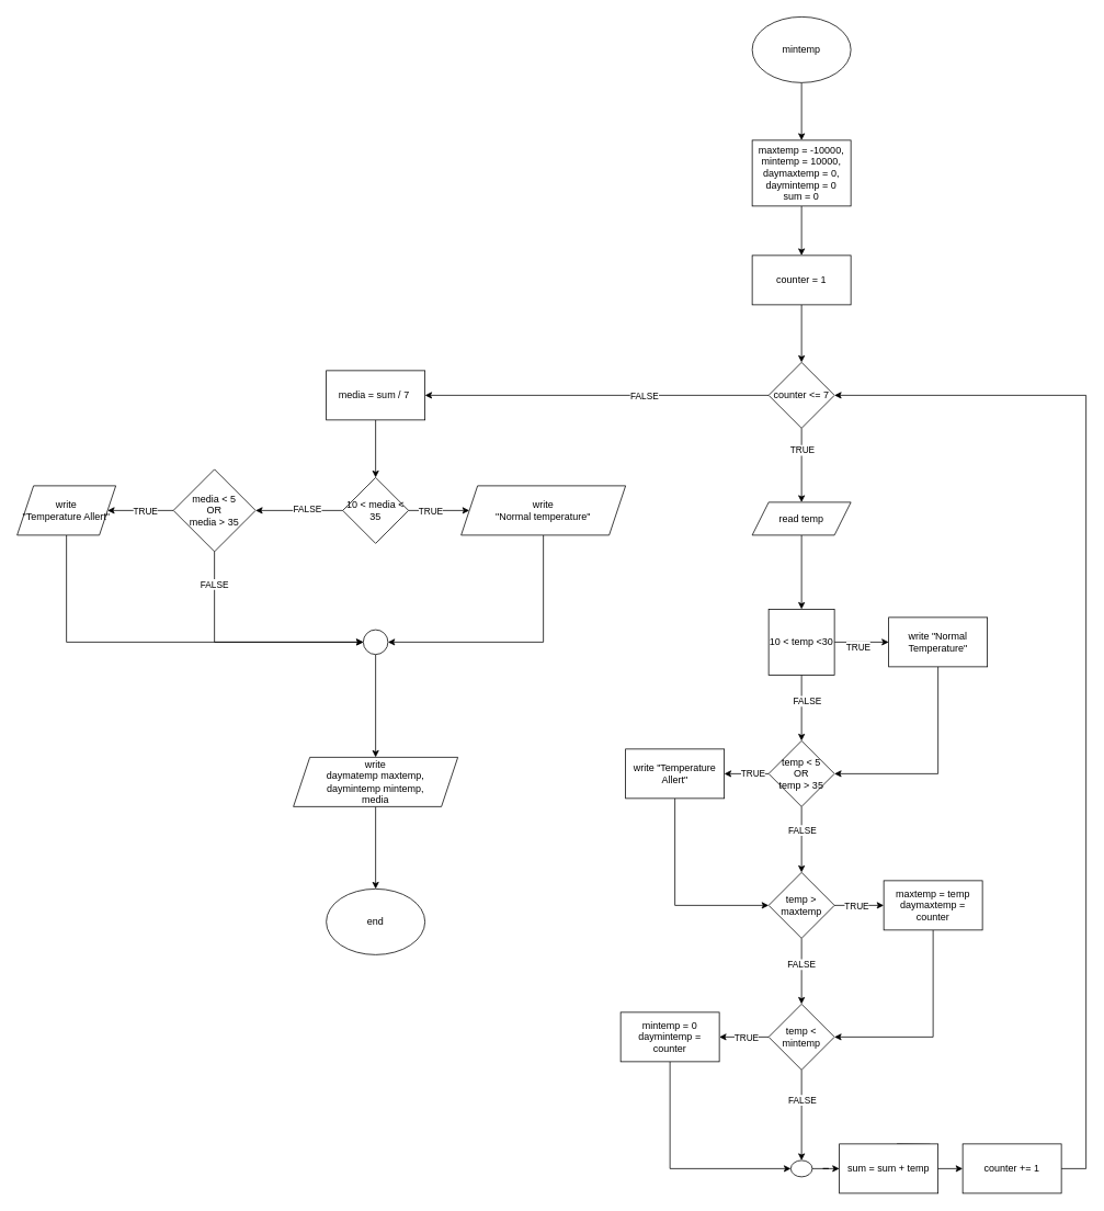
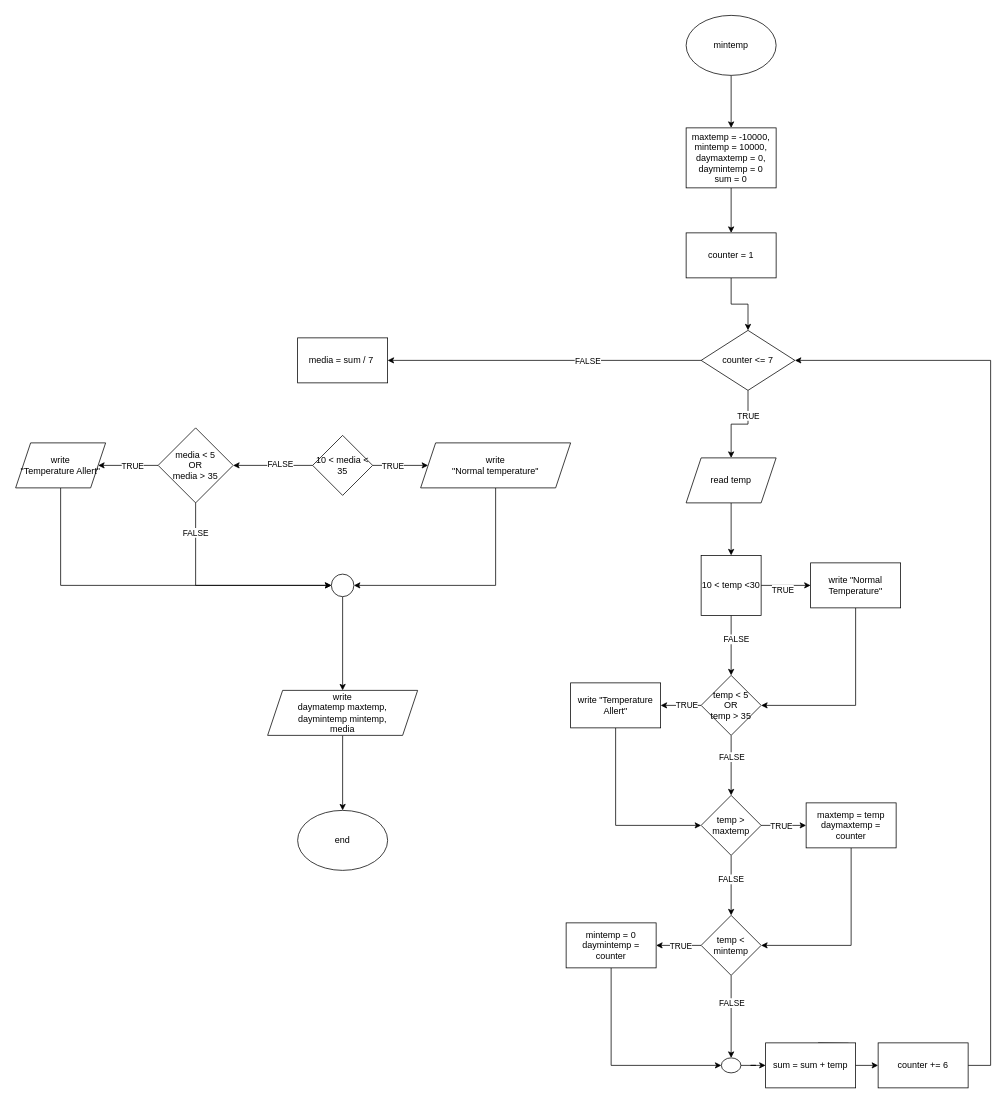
  <mxCell id="0" />
  <mxCell id="1" parent="0" />
  <mxCell id="2" value="" style="edgeStyle=orthogonalEdgeStyle;rounded=0;orthogonalLoop=1;jettySize=auto;html=1;" parent="1" source="3" target="5" edge="1"><mxGeometry relative="1" as="geometry" /></mxCell>
  <mxCell id="3" value="mintemp" style="ellipse;whiteSpace=wrap;html=1;" parent="1" vertex="1"><mxGeometry x="914" width="120" height="80" as="geometry" y="20" /></mxCell>
  <mxCell id="4" value="" style="edgeStyle=orthogonalEdgeStyle;rounded=0;orthogonalLoop=1;jettySize=auto;html=1;" parent="1" source="5" target="7" edge="1"><mxGeometry relative="1" as="geometry" /></mxCell>
  <mxCell id="5" value="maxtemp = -10000,&lt;div&gt;mintemp = 10000,&lt;/div&gt;&lt;div&gt;daymaxtemp = 0,&lt;/div&gt;&lt;div&gt;daymintemp = 0&lt;/div&gt;&lt;div&gt;sum = 0&lt;/div&gt;" style="whiteSpace=wrap;html=1;" parent="1" vertex="1"><mxGeometry x="914" y="170" width="120" height="80" as="geometry" /></mxCell>
  <mxCell id="6" value="" style="edgeStyle=orthogonalEdgeStyle;rounded=0;orthogonalLoop=1;jettySize=auto;html=1;" parent="1" source="7" target="12" edge="1"><mxGeometry relative="1" as="geometry" /></mxCell>
  <mxCell id="7" value="counter = 1" style="whiteSpace=wrap;html=1;" parent="1" vertex="1"><mxGeometry x="914" y="310" width="120" height="60" as="geometry" /></mxCell>
  <mxCell id="8" value="" style="edgeStyle=orthogonalEdgeStyle;rounded=0;orthogonalLoop=1;jettySize=auto;html=1;" parent="1" source="12" target="14" edge="1"><mxGeometry relative="1" as="geometry" /></mxCell>
  <mxCell id="9" value="TRUE" style="edgeLabel;html=1;align=center;verticalAlign=middle;resizable=0;points=[];" parent="8" vertex="1" connectable="0"><mxGeometry x="-0.422" relative="1" as="geometry"><mxPoint as="offset" /></mxGeometry></mxCell>
  <mxCell id="10" value="" style="edgeStyle=orthogonalEdgeStyle;rounded=0;orthogonalLoop=1;jettySize=auto;html=1;" parent="1" source="12" target="47" edge="1"><mxGeometry relative="1" as="geometry" /></mxCell>
  <mxCell id="11" value="FALSE" style="edgeLabel;html=1;align=center;verticalAlign=middle;resizable=0;points=[];" parent="10" vertex="1" connectable="0"><mxGeometry x="-0.271" relative="1" as="geometry"><mxPoint as="offset" /></mxGeometry></mxCell>
- <mxCell id="12" value="counter &amp;lt;= 7" style="rhombus;whiteSpace=wrap;html=1;" parent="1" vertex="1"><mxGeometry x="934" y="440" width="80" height="80" as="geometry" /></mxCell>
+ <mxCell id="12" value="counter &amp;lt;= 7" style="rhombus;whiteSpace=wrap;html=1;" parent="1" vertex="1"><mxGeometry x="934" y="440" width="125" height="80" as="geometry" /></mxCell>
  <mxCell id="13" value="" style="edgeStyle=orthogonalEdgeStyle;rounded=0;orthogonalLoop=1;jettySize=auto;html=1;" parent="1" source="14" target="19" edge="1"><mxGeometry relative="1" as="geometry" /></mxCell>
- <mxCell id="14" value="read temp" style="shape=parallelogram;perimeter=parallelogramPerimeter;whiteSpace=wrap;html=1;fixedSize=1;" parent="1" vertex="1"><mxGeometry x="914" y="610" width="120" height="40" as="geometry" /></mxCell>
+ <mxCell id="14" value="read temp" style="shape=parallelogram;perimeter=parallelogramPerimeter;whiteSpace=wrap;html=1;fixedSize=1;" parent="1" vertex="1"><mxGeometry x="914" y="610" width="120" height="60" as="geometry" /></mxCell>
  <mxCell id="15" value="" style="edgeStyle=orthogonalEdgeStyle;rounded=0;orthogonalLoop=1;jettySize=auto;html=1;" parent="1" source="19" target="24" edge="1"><mxGeometry relative="1" as="geometry" /></mxCell>
  <mxCell id="16" value="FALSE" style="edgeLabel;html=1;align=center;verticalAlign=middle;resizable=0;points=[];" parent="15" vertex="1" connectable="0"><mxGeometry x="-0.225" y="6" relative="1" as="geometry"><mxPoint as="offset" /></mxGeometry></mxCell>
  <mxCell id="17" value="" style="edgeStyle=orthogonalEdgeStyle;rounded=0;orthogonalLoop=1;jettySize=auto;html=1;" parent="1" source="19" target="28" edge="1"><mxGeometry relative="1" as="geometry" /></mxCell>
  <mxCell id="18" value="TRUE" style="edgeLabel;html=1;align=center;verticalAlign=middle;resizable=0;points=[];" parent="17" vertex="1" connectable="0"><mxGeometry x="-0.151" y="-5" relative="1" as="geometry"><mxPoint as="offset" /></mxGeometry></mxCell>
  <mxCell id="19" value="10 &amp;lt; temp &amp;lt;30" style="whiteSpace=wrap;html=1;rounded=0;" parent="1" vertex="1"><mxGeometry x="934" y="740" width="80" height="80" as="geometry" /></mxCell>
  <mxCell id="20" value="" style="edgeStyle=orthogonalEdgeStyle;rounded=0;orthogonalLoop=1;jettySize=auto;html=1;" parent="1" source="24" target="26" edge="1"><mxGeometry relative="1" as="geometry" /></mxCell>
  <mxCell id="21" value="TRUE" style="edgeLabel;html=1;align=center;verticalAlign=middle;resizable=0;points=[];" parent="20" vertex="1" connectable="0"><mxGeometry x="-0.259" y="-1" relative="1" as="geometry"><mxPoint as="offset" /></mxGeometry></mxCell>
  <mxCell id="22" value="" style="edgeStyle=orthogonalEdgeStyle;rounded=0;orthogonalLoop=1;jettySize=auto;html=1;" parent="1" source="24" target="33" edge="1"><mxGeometry relative="1" as="geometry" /></mxCell>
  <mxCell id="23" value="FALSE" style="edgeLabel;html=1;align=center;verticalAlign=middle;resizable=0;points=[];" parent="22" vertex="1" connectable="0"><mxGeometry x="-0.3" relative="1" as="geometry"><mxPoint as="offset" /></mxGeometry></mxCell>
  <mxCell id="24" value="temp &amp;lt; 5&lt;div&gt;OR&lt;/div&gt;&lt;div&gt;temp &amp;gt; 35&lt;/div&gt;" style="rhombus;whiteSpace=wrap;html=1;" parent="1" vertex="1"><mxGeometry x="934" y="900" width="80" height="80" as="geometry" /></mxCell>
  <mxCell id="25" style="edgeStyle=orthogonalEdgeStyle;rounded=0;orthogonalLoop=1;jettySize=auto;html=1;exitX=0.5;exitY=1;exitDx=0;exitDy=0;entryX=0;entryY=0.5;entryDx=0;entryDy=0;" parent="1" source="26" target="33" edge="1"><mxGeometry relative="1" as="geometry" /></mxCell>
  <mxCell id="26" value="write &quot;Temperature Allert&quot;" style="whiteSpace=wrap;html=1;" parent="1" vertex="1"><mxGeometry x="760" y="910" width="120" height="60" as="geometry" /></mxCell>
  <mxCell id="27" style="edgeStyle=orthogonalEdgeStyle;rounded=0;orthogonalLoop=1;jettySize=auto;html=1;exitX=0.5;exitY=1;exitDx=0;exitDy=0;entryX=1;entryY=0.5;entryDx=0;entryDy=0;" parent="1" source="28" target="24" edge="1"><mxGeometry relative="1" as="geometry" /></mxCell>
  <mxCell id="28" value="write &quot;Normal Temperature&quot;" style="whiteSpace=wrap;html=1;" parent="1" vertex="1"><mxGeometry x="1080" y="750" width="120" height="60" as="geometry" /></mxCell>
  <mxCell id="29" value="" style="edgeStyle=orthogonalEdgeStyle;rounded=0;orthogonalLoop=1;jettySize=auto;html=1;" parent="1" source="33" target="38" edge="1"><mxGeometry relative="1" as="geometry" /></mxCell>
  <mxCell id="30" value="FALSE" style="edgeLabel;html=1;align=center;verticalAlign=middle;resizable=0;points=[];" parent="29" vertex="1" connectable="0"><mxGeometry x="-0.225" y="-1" relative="1" as="geometry"><mxPoint as="offset" /></mxGeometry></mxCell>
  <mxCell id="31" value="" style="edgeStyle=orthogonalEdgeStyle;rounded=0;orthogonalLoop=1;jettySize=auto;html=1;" parent="1" source="33" target="42" edge="1"><mxGeometry relative="1" as="geometry" /></mxCell>
  <mxCell id="32" value="TRUE" style="edgeLabel;html=1;align=center;verticalAlign=middle;resizable=0;points=[];" parent="31" vertex="1" connectable="0"><mxGeometry x="-0.133" relative="1" as="geometry"><mxPoint as="offset" /></mxGeometry></mxCell>
  <mxCell id="33" value="temp &amp;gt; maxtemp" style="rhombus;whiteSpace=wrap;html=1;" parent="1" vertex="1"><mxGeometry x="934" y="1060" width="80" height="80" as="geometry" /></mxCell>
  <mxCell id="34" value="" style="edgeStyle=orthogonalEdgeStyle;rounded=0;orthogonalLoop=1;jettySize=auto;html=1;" parent="1" source="38" target="40" edge="1"><mxGeometry relative="1" as="geometry" /></mxCell>
  <mxCell id="35" value="TRUE" style="edgeLabel;html=1;align=center;verticalAlign=middle;resizable=0;points=[];" parent="34" vertex="1" connectable="0"><mxGeometry x="-0.067" relative="1" as="geometry"><mxPoint as="offset" /></mxGeometry></mxCell>
  <mxCell id="36" value="" style="edgeStyle=orthogonalEdgeStyle;rounded=0;orthogonalLoop=1;jettySize=auto;html=1;" parent="1" source="38" target="44" edge="1"><mxGeometry relative="1" as="geometry" /></mxCell>
  <mxCell id="37" value="FALSE" style="edgeLabel;html=1;align=center;verticalAlign=middle;resizable=0;points=[];" parent="36" vertex="1" connectable="0"><mxGeometry x="-0.345" relative="1" as="geometry"><mxPoint as="offset" /></mxGeometry></mxCell>
  <mxCell id="38" value="temp &amp;lt; mintemp" style="rhombus;whiteSpace=wrap;html=1;" parent="1" vertex="1"><mxGeometry x="934" y="1220" width="80" height="80" as="geometry" /></mxCell>
  <mxCell id="39" style="edgeStyle=orthogonalEdgeStyle;rounded=0;orthogonalLoop=1;jettySize=auto;html=1;exitX=0.5;exitY=1;exitDx=0;exitDy=0;entryX=0;entryY=0.5;entryDx=0;entryDy=0;" parent="1" source="40" target="44" edge="1"><mxGeometry relative="1" as="geometry" /></mxCell>
  <mxCell id="40" value="mintemp = 0&lt;div&gt;daymintemp = counter&lt;/div&gt;" style="whiteSpace=wrap;html=1;" parent="1" vertex="1"><mxGeometry x="754" y="1230" width="120" height="60" as="geometry" /></mxCell>
  <mxCell id="41" style="edgeStyle=orthogonalEdgeStyle;rounded=0;orthogonalLoop=1;jettySize=auto;html=1;exitX=0.5;exitY=1;exitDx=0;exitDy=0;entryX=1;entryY=0.5;entryDx=0;entryDy=0;" parent="1" source="42" target="38" edge="1"><mxGeometry relative="1" as="geometry" /></mxCell>
  <mxCell id="42" value="maxtemp = temp&lt;div&gt;daymaxtemp = counter&lt;/div&gt;" style="whiteSpace=wrap;html=1;" parent="1" vertex="1"><mxGeometry x="1074" y="1070" width="120" height="60" as="geometry" /></mxCell>
  <mxCell id="43" value="" style="edgeStyle=orthogonalEdgeStyle;rounded=0;orthogonalLoop=1;jettySize=auto;html=1;" parent="1" source="44" target="49" edge="1"><mxGeometry relative="1" as="geometry" /></mxCell>
  <mxCell id="44" value="" style="ellipse;whiteSpace=wrap;html=1;" parent="1" vertex="1"><mxGeometry x="961" y="1410" width="26" height="20" as="geometry" /></mxCell>
  <mxCell id="45" style="edgeStyle=orthogonalEdgeStyle;rounded=0;orthogonalLoop=1;jettySize=auto;html=1;exitX=1;exitY=0.5;exitDx=0;exitDy=0;entryX=1;entryY=0.5;entryDx=0;entryDy=0;" parent="1" source="50" target="12" edge="1"><mxGeometry relative="1" as="geometry"><mxPoint x="1300" y="1420" as="sourcePoint" /><Array as="points"><mxPoint x="1320" y="1420" /><mxPoint x="1320" y="480" /></Array></mxGeometry></mxCell>
- <mxCell id="46" value="" style="edgeStyle=orthogonalEdgeStyle;rounded=0;orthogonalLoop=1;jettySize=auto;html=1;" edge="1" parent="1" source="47" target="58"><mxGeometry relative="1" as="geometry" /></mxCell>
  <mxCell id="47" value="media = sum / 7&amp;nbsp;" style="whiteSpace=wrap;html=1;" parent="1" vertex="1"><mxGeometry x="396" y="450" width="120" height="60" as="geometry" /></mxCell>
  <mxCell id="48" value="" style="edgeStyle=orthogonalEdgeStyle;rounded=0;orthogonalLoop=1;jettySize=auto;html=1;" parent="1" target="50" edge="1"><mxGeometry relative="1" as="geometry"><mxPoint x="1090" y="1390" as="sourcePoint" /></mxGeometry></mxCell>
  <mxCell id="49" value="sum = sum + temp" style="whiteSpace=wrap;html=1;" parent="1" vertex="1"><mxGeometry x="1020" y="1390" width="120" height="60" as="geometry" /></mxCell>
- <mxCell id="50" value="counter += 1" style="whiteSpace=wrap;html=1;" parent="1" vertex="1"><mxGeometry x="1170" y="1390" width="120" height="60" as="geometry" /></mxCell>
+ <mxCell id="50" value="counter += 6" style="whiteSpace=wrap;html=1;" parent="1" vertex="1"><mxGeometry x="1170" y="1390" width="120" height="60" as="geometry" /></mxCell>
  <mxCell id="51" value="" style="edgeStyle=orthogonalEdgeStyle;rounded=0;orthogonalLoop=1;jettySize=auto;html=1;" parent="1" source="52" target="53" edge="1"><mxGeometry relative="1" as="geometry" /></mxCell>
  <mxCell id="52" value="write&lt;div&gt;daymatemp maxtemp,&lt;/div&gt;&lt;div&gt;daymintemp mintemp,&lt;/div&gt;&lt;div&gt;media&lt;/div&gt;" style="shape=parallelogram;perimeter=parallelogramPerimeter;whiteSpace=wrap;html=1;fixedSize=1;" parent="1" vertex="1"><mxGeometry x="356" y="920" width="200" height="60" as="geometry" /></mxCell>
  <mxCell id="53" value="end" style="ellipse;whiteSpace=wrap;html=1;" parent="1" vertex="1"><mxGeometry x="396" y="1080" width="120" height="80" as="geometry" /></mxCell>
  <mxCell id="54" value="" style="edgeStyle=orthogonalEdgeStyle;rounded=0;orthogonalLoop=1;jettySize=auto;html=1;" edge="1" parent="1" source="58" target="60"><mxGeometry relative="1" as="geometry" /></mxCell>
  <mxCell id="55" value="TRUE" style="edgeLabel;html=1;align=center;verticalAlign=middle;resizable=0;points=[];" vertex="1" connectable="0" parent="54"><mxGeometry x="-0.297" relative="1" as="geometry"><mxPoint as="offset" /></mxGeometry></mxCell>
  <mxCell id="56" value="" style="edgeStyle=orthogonalEdgeStyle;rounded=0;orthogonalLoop=1;jettySize=auto;html=1;" edge="1" parent="1" source="58" target="67"><mxGeometry relative="1" as="geometry" /></mxCell>
  <mxCell id="57" value="FALSE" style="edgeLabel;html=1;align=center;verticalAlign=middle;resizable=0;points=[];" vertex="1" connectable="0" parent="56"><mxGeometry x="-0.17" y="-3" relative="1" as="geometry"><mxPoint as="offset" /></mxGeometry></mxCell>
  <mxCell id="58" value="10 &amp;lt; media &amp;lt; 35" style="rhombus;whiteSpace=wrap;html=1;" vertex="1" parent="1"><mxGeometry x="416" y="580" width="80" height="80" as="geometry" /></mxCell>
  <mxCell id="59" style="edgeStyle=orthogonalEdgeStyle;rounded=0;orthogonalLoop=1;jettySize=auto;html=1;exitX=0.5;exitY=1;exitDx=0;exitDy=0;entryX=1;entryY=0.5;entryDx=0;entryDy=0;" edge="1" parent="1" source="60" target="62"><mxGeometry relative="1" as="geometry" /></mxCell>
  <mxCell id="60" value="write&lt;div&gt;&quot;Normal temperature&quot;&lt;/div&gt;" style="shape=parallelogram;perimeter=parallelogramPerimeter;whiteSpace=wrap;html=1;fixedSize=1;" vertex="1" parent="1"><mxGeometry y="590" width="200" height="60" as="geometry" x="560" /></mxCell>
  <mxCell id="61" style="edgeStyle=orthogonalEdgeStyle;rounded=0;orthogonalLoop=1;jettySize=auto;html=1;exitX=0.5;exitY=1;exitDx=0;exitDy=0;" edge="1" parent="1" source="62" target="52"><mxGeometry relative="1" as="geometry" /></mxCell>
  <mxCell id="62" value="" style="ellipse;whiteSpace=wrap;html=1;aspect=fixed;" vertex="1" parent="1"><mxGeometry x="441" y="765" width="30" height="30" as="geometry" /></mxCell>
  <mxCell id="63" style="edgeStyle=orthogonalEdgeStyle;rounded=0;orthogonalLoop=1;jettySize=auto;html=1;exitX=0.5;exitY=1;exitDx=0;exitDy=0;entryX=0;entryY=0.5;entryDx=0;entryDy=0;" edge="1" parent="1" source="67" target="62"><mxGeometry relative="1" as="geometry" /></mxCell>
  <mxCell id="64" value="FALSE" style="edgeLabel;html=1;align=center;verticalAlign=middle;resizable=0;points=[];" vertex="1" connectable="0" parent="63"><mxGeometry x="-0.732" y="-1" relative="1" as="geometry"><mxPoint as="offset" /></mxGeometry></mxCell>
  <mxCell id="65" value="" style="edgeStyle=orthogonalEdgeStyle;rounded=0;orthogonalLoop=1;jettySize=auto;html=1;" edge="1" parent="1" source="67" target="69"><mxGeometry relative="1" as="geometry" /></mxCell>
  <mxCell id="66" value="TRUE" style="edgeLabel;html=1;align=center;verticalAlign=middle;resizable=0;points=[];" vertex="1" connectable="0" parent="65"><mxGeometry x="-0.125" relative="1" as="geometry"><mxPoint as="offset" /></mxGeometry></mxCell>
  <mxCell id="67" value="media &amp;lt; 5&lt;div&gt;OR&lt;br&gt;&lt;div&gt;media &amp;gt; 35&lt;/div&gt;&lt;/div&gt;" style="rhombus;whiteSpace=wrap;html=1;" vertex="1" parent="1"><mxGeometry x="210" y="570" width="100" height="100" as="geometry" /></mxCell>
  <mxCell id="68" style="edgeStyle=orthogonalEdgeStyle;rounded=0;orthogonalLoop=1;jettySize=auto;html=1;exitX=0.5;exitY=1;exitDx=0;exitDy=0;entryX=0;entryY=0.5;entryDx=0;entryDy=0;" edge="1" parent="1" source="69" target="62"><mxGeometry relative="1" as="geometry" /></mxCell>
  <mxCell id="69" value="write&lt;div&gt;&quot;Temperature Allert&quot;&lt;/div&gt;" style="shape=parallelogram;perimeter=parallelogramPerimeter;whiteSpace=wrap;html=1;fixedSize=1;" vertex="1" parent="1"><mxGeometry x="20" y="590" width="120" height="60" as="geometry" /></mxCell>
